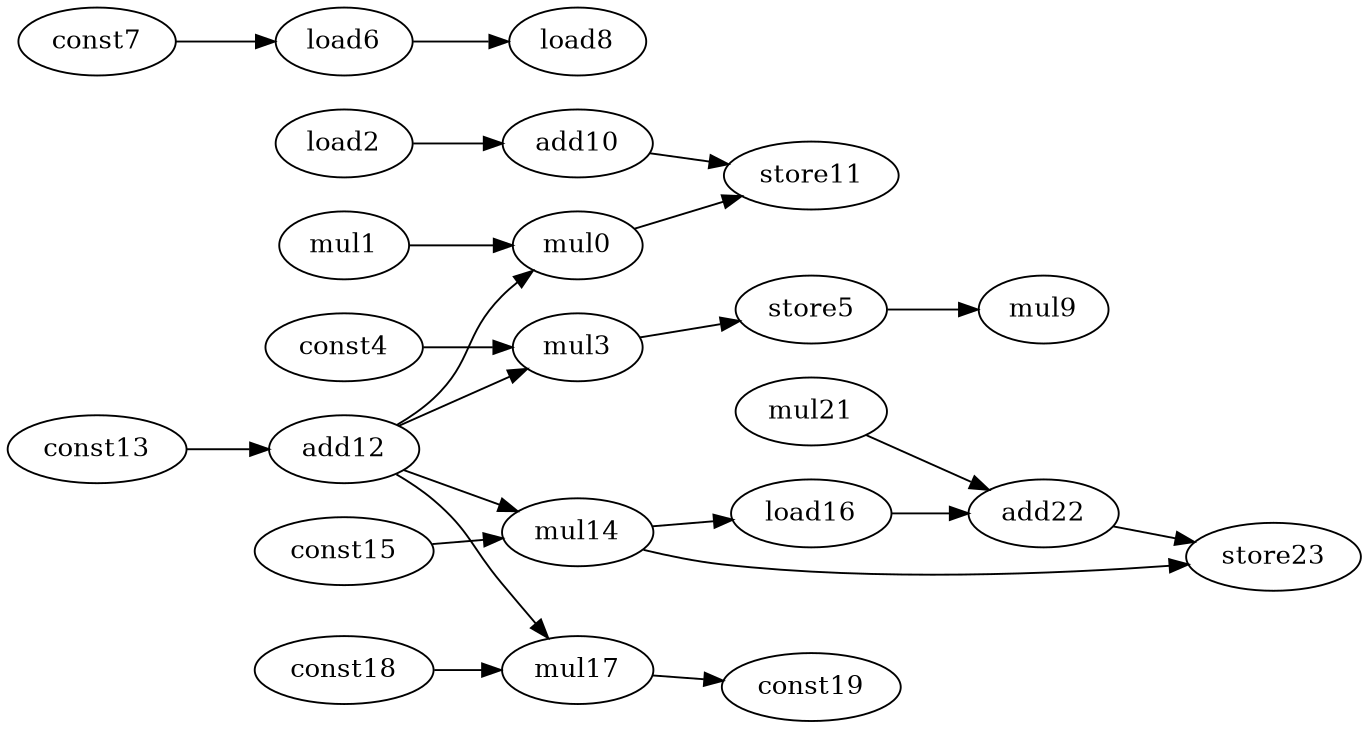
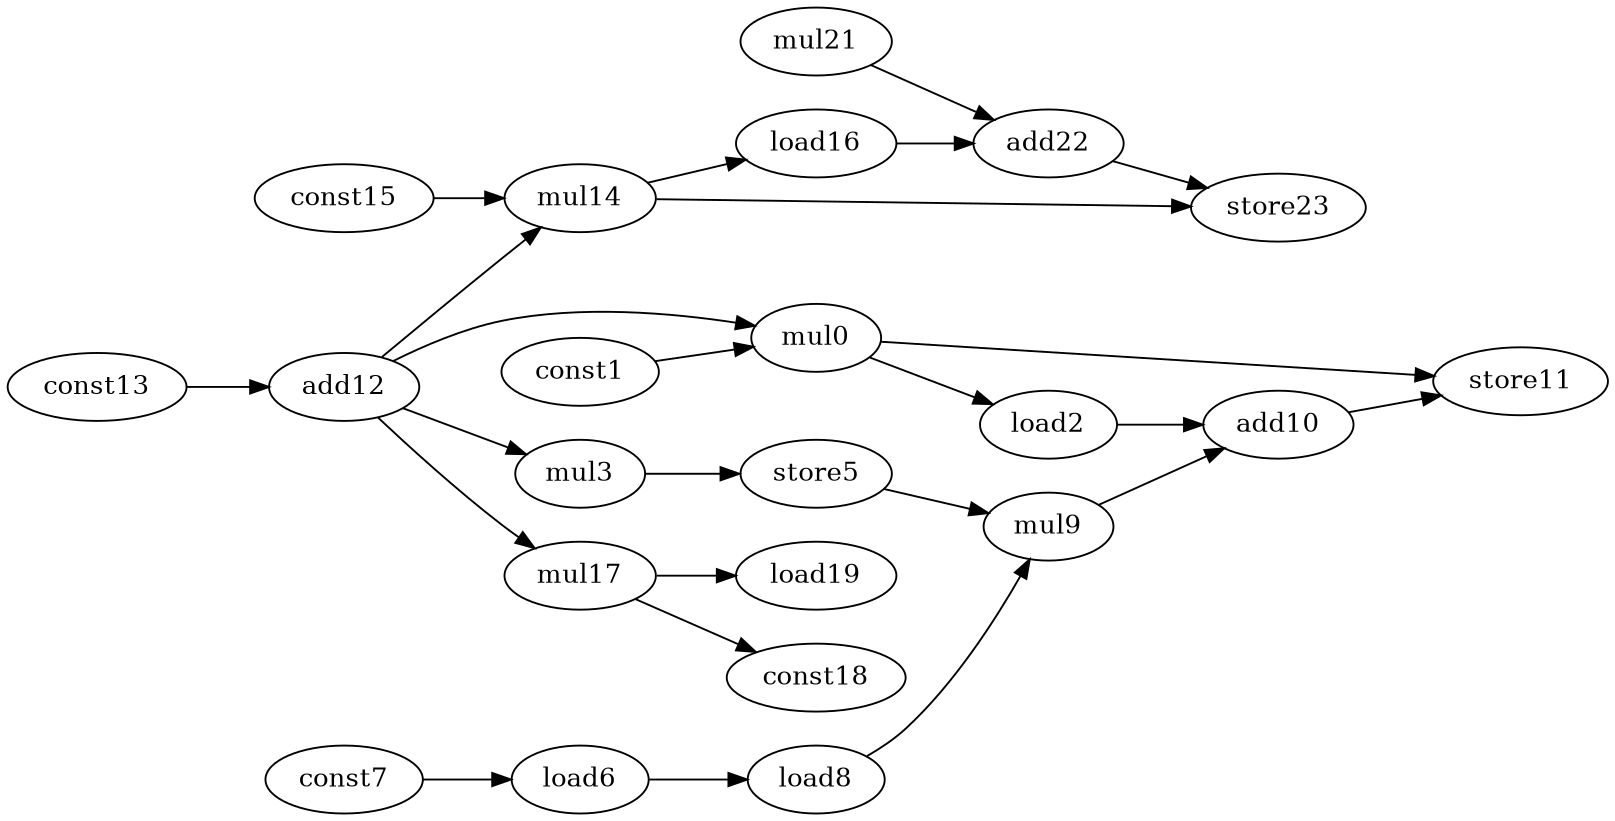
  digraph {
    rankdir=LR
    node [opcode=mul]
    edge [operand=0]
    mul0
    load2 [opcode=load]
    store11 [opcode=store]
    add10 [opcode=add]
-   const1 [opcode=const label=mul1]
+   const1 [opcode=const]
    mul3
    n7 [label=store5 opcode=load]
    mul9
-   const4 [opcode=const]
    load6 [opcode=load]
    load8 [opcode=load]
    const7 [opcode=const]
    add12 [opcode=add]
    mul14
    mul17
    load16 [opcode=load]
    store23 [opcode=store]
-   load19 [opcode=load label=const19]
+   load19 [opcode=load]
    const13 [opcode=const]
    add22 [opcode=add]
    const15 [opcode=const]
    const18 [opcode=const]
    mul21
+   mul0 -> load2
    mul0 -> store11 [operand=1]
    load2 -> add10 [operand=1]
    add10 -> store11
    const1 -> mul0
    mul3 -> n7
    n7 -> mul9 [operand=1]
-   const4 -> mul3
+   mul9 -> add10
    load6 -> load8
+   load8 -> mul9
    const7 -> load6
    add12 -> mul0 [operand=1]
    add12 -> mul3 [operand=1]
    add12 -> mul14 [operand=1]
    add12 -> mul17 [operand=1]
    mul14 -> load16
    mul14 -> store23 [operand=1]
    mul17 -> load19
    load16 -> add22 [operand=1]
    const13 -> add12 [operand=1]
    add22 -> store23
    const15 -> mul14
-   const18 -> mul17
+   mul17 -> const18
    mul21 -> add22
  }
